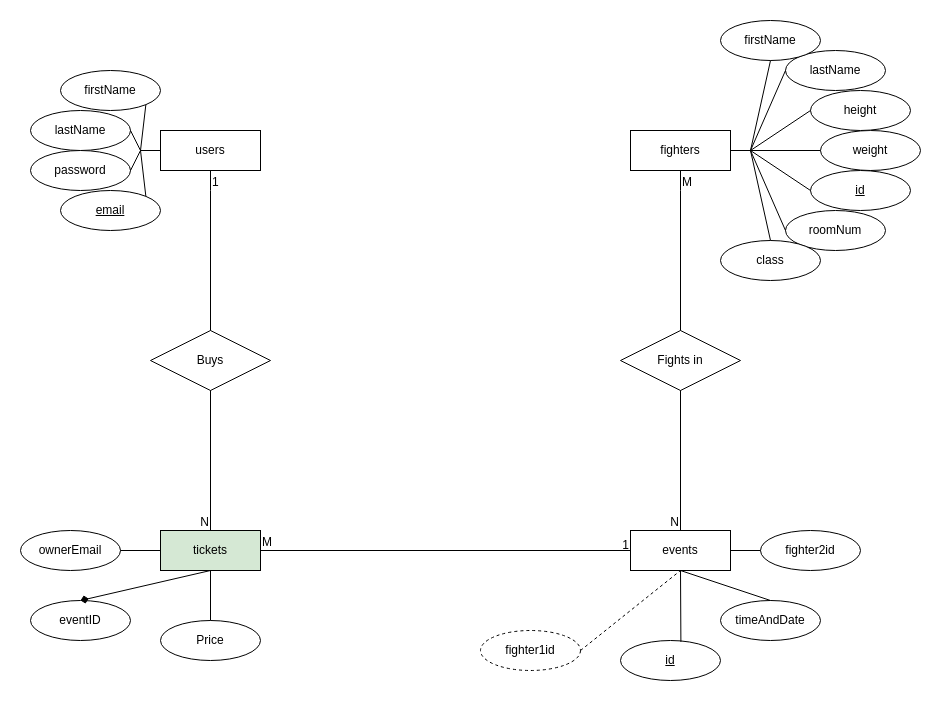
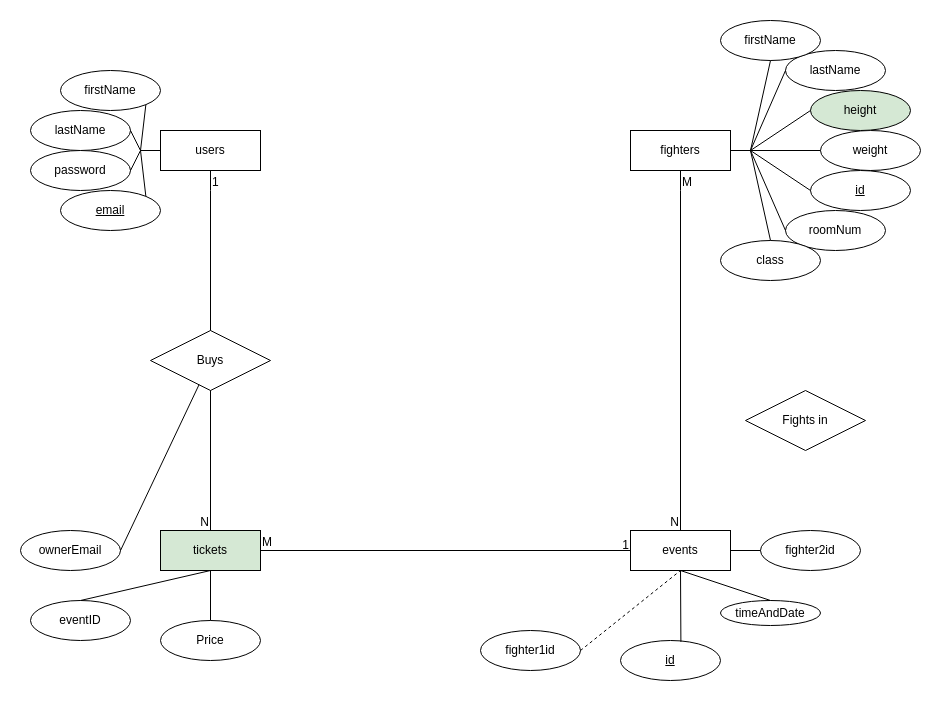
  <mxCell id="0" />
  <mxCell id="1" parent="0" />
  <mxCell id="2" value="users" style="whiteSpace=wrap;html=1;align=center;" parent="1" vertex="1"><mxGeometry x="160" y="130" width="100" height="40" as="geometry" /></mxCell>
  <mxCell id="3" value="firstName" style="ellipse;whiteSpace=wrap;html=1;align=center;" parent="1" vertex="1"><mxGeometry x="60" y="70" width="100" height="40" as="geometry" /></mxCell>
  <mxCell id="4" value="password" style="ellipse;whiteSpace=wrap;html=1;align=center;" parent="1" vertex="1"><mxGeometry x="30" y="150" width="100" height="40" as="geometry" /></mxCell>
  <mxCell id="5" value="lastName" style="ellipse;whiteSpace=wrap;html=1;align=center;" parent="1" vertex="1"><mxGeometry x="30" y="110" width="100" height="40" as="geometry" /></mxCell>
  <mxCell id="6" value="email" style="ellipse;whiteSpace=wrap;html=1;align=center;fontStyle=4;" parent="1" vertex="1"><mxGeometry x="60" y="190" width="100" height="40" as="geometry" /></mxCell>
  <mxCell id="7" value="" style="endArrow=none;html=1;rounded=0;exitX=0;exitY=0.5;exitDx=0;exitDy=0;" parent="1" source="2" edge="1"><mxGeometry width="50" height="50" relative="1" as="geometry"><mxPoint x="630" y="230" as="sourcePoint" /><mxPoint x="140" y="150" as="targetPoint" /></mxGeometry></mxCell>
  <mxCell id="8" value="" style="endArrow=none;html=1;rounded=0;exitX=1;exitY=0.5;exitDx=0;exitDy=0;" parent="1" source="5" edge="1"><mxGeometry width="50" height="50" relative="1" as="geometry"><mxPoint x="630" y="230" as="sourcePoint" /><mxPoint x="140" y="150" as="targetPoint" /></mxGeometry></mxCell>
  <mxCell id="9" value="" style="endArrow=none;html=1;rounded=0;entryX=1;entryY=1;entryDx=0;entryDy=0;" parent="1" target="3" edge="1"><mxGeometry width="50" height="50" relative="1" as="geometry"><mxPoint x="140" y="150" as="sourcePoint" /><mxPoint x="680" y="180" as="targetPoint" /><Array as="points" /></mxGeometry></mxCell>
  <mxCell id="10" value="" style="endArrow=none;html=1;rounded=0;entryX=1;entryY=0.5;entryDx=0;entryDy=0;" parent="1" target="4" edge="1"><mxGeometry width="50" height="50" relative="1" as="geometry"><mxPoint x="140" y="150" as="sourcePoint" /><mxPoint x="680" y="180" as="targetPoint" /></mxGeometry></mxCell>
  <mxCell id="11" value="" style="endArrow=none;html=1;rounded=0;entryX=1;entryY=0;entryDx=0;entryDy=0;" parent="1" target="6" edge="1"><mxGeometry width="50" height="50" relative="1" as="geometry"><mxPoint x="140" y="150" as="sourcePoint" /><mxPoint x="150" y="190" as="targetPoint" /></mxGeometry></mxCell>
  <mxCell id="12" value="fighters" style="whiteSpace=wrap;html=1;align=center;" parent="1" vertex="1"><mxGeometry x="630" y="130" width="100" height="40" as="geometry" /></mxCell>
  <mxCell id="13" value="weight" style="ellipse;whiteSpace=wrap;html=1;align=center;" parent="1" vertex="1"><mxGeometry x="820" y="130" width="100" height="40" as="geometry" /></mxCell>
- <mxCell id="14" value="height" style="ellipse;whiteSpace=wrap;html=1;align=center;" parent="1" vertex="1"><mxGeometry x="810" y="90" width="100" height="40" as="geometry" /></mxCell>
+ <mxCell id="14" value="height" style="ellipse;whiteSpace=wrap;html=1;align=center;fillColor=#d5e8d4;" parent="1" vertex="1"><mxGeometry x="810" y="90" width="100" height="40" as="geometry" /></mxCell>
  <mxCell id="15" value="lastName" style="ellipse;whiteSpace=wrap;html=1;align=center;" parent="1" vertex="1"><mxGeometry x="785" y="50" width="100" height="40" as="geometry" /></mxCell>
  <mxCell id="16" value="firstName" style="ellipse;whiteSpace=wrap;html=1;align=center;" parent="1" vertex="1"><mxGeometry x="720" y="20" width="100" height="40" as="geometry" /></mxCell>
  <mxCell id="17" value="" style="endArrow=none;html=1;rounded=0;exitX=1;exitY=0.5;exitDx=0;exitDy=0;" parent="1" source="12" edge="1"><mxGeometry width="50" height="50" relative="1" as="geometry"><mxPoint x="290" y="150" as="sourcePoint" /><mxPoint x="750" y="150" as="targetPoint" /></mxGeometry></mxCell>
  <mxCell id="18" value="" style="endArrow=none;html=1;rounded=0;entryX=0;entryY=0.5;entryDx=0;entryDy=0;" parent="1" target="14" edge="1"><mxGeometry width="50" height="50" relative="1" as="geometry"><mxPoint x="750" y="150" as="sourcePoint" /><mxPoint x="810" y="180" as="targetPoint" /></mxGeometry></mxCell>
  <mxCell id="19" value="" style="endArrow=none;html=1;rounded=0;exitX=0;exitY=0.5;exitDx=0;exitDy=0;" parent="1" source="13" edge="1"><mxGeometry width="50" height="50" relative="1" as="geometry"><mxPoint x="760" y="230" as="sourcePoint" /><mxPoint x="750" y="150" as="targetPoint" /></mxGeometry></mxCell>
  <mxCell id="20" value="" style="endArrow=none;html=1;rounded=0;entryX=0.5;entryY=1;entryDx=0;entryDy=0;" parent="1" target="16" edge="1"><mxGeometry width="50" height="50" relative="1" as="geometry"><mxPoint x="750" y="150" as="sourcePoint" /><mxPoint x="810" y="180" as="targetPoint" /></mxGeometry></mxCell>
  <mxCell id="21" value="" style="endArrow=none;html=1;rounded=0;entryX=0;entryY=0.5;entryDx=0;entryDy=0;" parent="1" target="15" edge="1"><mxGeometry width="50" height="50" relative="1" as="geometry"><mxPoint x="750" y="150" as="sourcePoint" /><mxPoint x="810" y="180" as="targetPoint" /></mxGeometry></mxCell>
  <mxCell id="22" value="id" style="ellipse;whiteSpace=wrap;html=1;align=center;fontStyle=4;" parent="1" vertex="1"><mxGeometry x="810" y="170" width="100" height="40" as="geometry" /></mxCell>
  <mxCell id="23" value="roomNum" style="ellipse;whiteSpace=wrap;html=1;align=center;" parent="1" vertex="1"><mxGeometry x="785" y="210" width="100" height="40" as="geometry" /></mxCell>
  <mxCell id="24" value="" style="endArrow=none;html=1;rounded=0;exitX=0;exitY=0.5;exitDx=0;exitDy=0;" parent="1" source="22" edge="1"><mxGeometry width="50" height="50" relative="1" as="geometry"><mxPoint x="760" y="230" as="sourcePoint" /><mxPoint x="750" y="150" as="targetPoint" /></mxGeometry></mxCell>
  <mxCell id="25" value="" style="endArrow=none;html=1;rounded=0;exitX=0;exitY=0.5;exitDx=0;exitDy=0;" parent="1" source="23" edge="1"><mxGeometry width="50" height="50" relative="1" as="geometry"><mxPoint x="760" y="230" as="sourcePoint" /><mxPoint x="750" y="150" as="targetPoint" /></mxGeometry></mxCell>
  <mxCell id="26" value="class" style="ellipse;whiteSpace=wrap;html=1;align=center;" parent="1" vertex="1"><mxGeometry x="720" y="240" width="100" height="40" as="geometry" /></mxCell>
  <mxCell id="27" value="" style="endArrow=none;html=1;rounded=0;exitX=0.5;exitY=0;exitDx=0;exitDy=0;" parent="1" source="26" edge="1"><mxGeometry width="50" height="50" relative="1" as="geometry"><mxPoint x="760" y="230" as="sourcePoint" /><mxPoint x="750" y="150" as="targetPoint" /></mxGeometry></mxCell>
  <mxCell id="28" value="" style="endArrow=none;html=1;rounded=0;entryX=0.5;entryY=0;entryDx=0;entryDy=0;" parent="1" edge="1"><mxGeometry relative="1" as="geometry"><mxPoint x="680" y="190" as="sourcePoint" /><mxPoint x="680" y="530" as="targetPoint" /></mxGeometry></mxCell>
  <mxCell id="29" value="M" style="resizable=0;html=1;whiteSpace=wrap;align=left;verticalAlign=bottom;" parent="28" connectable="0" vertex="1"><mxGeometry x="-1" relative="1" as="geometry" /></mxCell>
  <mxCell id="30" value="N" style="resizable=0;html=1;whiteSpace=wrap;align=right;verticalAlign=bottom;" parent="28" connectable="0" vertex="1"><mxGeometry x="1" relative="1" as="geometry" /></mxCell>
- <mxCell id="31" value="Fights in" style="shape=rhombus;perimeter=rhombusPerimeter;whiteSpace=wrap;html=1;align=center;" parent="1" vertex="1"><mxGeometry x="620" y="330" width="120" height="60" as="geometry" /></mxCell>
+ <mxCell id="31" value="Fights in" style="shape=rhombus;perimeter=rhombusPerimeter;whiteSpace=wrap;html=1;align=center;" parent="1" vertex="1"><mxGeometry x="745" y="390" width="120" height="60" as="geometry" /></mxCell>
  <mxCell id="32" value="" style="endArrow=none;html=1;rounded=0;exitX=0.5;exitY=1;exitDx=0;exitDy=0;" parent="1" source="12" edge="1"><mxGeometry relative="1" as="geometry"><mxPoint x="700" y="170" as="sourcePoint" /><mxPoint x="680" y="190" as="targetPoint" /></mxGeometry></mxCell>
  <mxCell id="33" value="fighter2id" style="ellipse;whiteSpace=wrap;html=1;align=center;" parent="1" vertex="1"><mxGeometry x="760" y="530" width="100" height="40" as="geometry" /></mxCell>
- <mxCell id="34" value="fighter1id" style="ellipse;whiteSpace=wrap;html=1;align=center;dashed=1;" parent="1" vertex="1"><mxGeometry x="480" y="630" width="100" height="40" as="geometry" /></mxCell>
+ <mxCell id="34" value="fighter1id" style="ellipse;whiteSpace=wrap;html=1;align=center;" parent="1" vertex="1"><mxGeometry x="480" y="630" width="100" height="40" as="geometry" /></mxCell>
  <mxCell id="35" value="" style="endArrow=none;html=1;rounded=0;exitX=1;exitY=0.5;exitDx=0;exitDy=0;entryX=0.5;entryY=1;entryDx=0;entryDy=0;dashed=1;" parent="1" source="34" target="41" edge="1"><mxGeometry width="50" height="50" relative="1" as="geometry"><mxPoint x="760" y="590" as="sourcePoint" /><mxPoint x="630" y="550" as="targetPoint" /></mxGeometry></mxCell>
  <mxCell id="36" value="" style="endArrow=none;html=1;rounded=0;exitX=1;exitY=0.5;exitDx=0;exitDy=0;entryX=0;entryY=0.5;entryDx=0;entryDy=0;" parent="1" target="33" edge="1"><mxGeometry width="50" height="50" relative="1" as="geometry"><mxPoint x="730" y="550" as="sourcePoint" /><mxPoint x="810" y="540" as="targetPoint" /></mxGeometry></mxCell>
- <mxCell id="37" value="timeAndDate" style="ellipse;whiteSpace=wrap;html=1;align=center;" parent="1" vertex="1"><mxGeometry x="720" y="600" width="100" height="40" as="geometry" /></mxCell>
+ <mxCell id="37" value="timeAndDate" style="ellipse;whiteSpace=wrap;html=1;align=center;" parent="1" vertex="1"><mxGeometry x="720" y="600" width="100" height="25" as="geometry" /></mxCell>
  <mxCell id="38" value="" style="endArrow=none;html=1;rounded=0;exitX=0.5;exitY=1;exitDx=0;exitDy=0;entryX=0.5;entryY=0;entryDx=0;entryDy=0;" parent="1" target="37" edge="1"><mxGeometry relative="1" as="geometry"><mxPoint x="680" y="570" as="sourcePoint" /><mxPoint x="860" y="570" as="targetPoint" /></mxGeometry></mxCell>
  <mxCell id="39" value="id" style="ellipse;whiteSpace=wrap;html=1;align=center;fontStyle=4;" parent="1" vertex="1"><mxGeometry x="620" y="640" width="100" height="40" as="geometry" /></mxCell>
  <mxCell id="40" value="" style="endArrow=none;html=1;rounded=0;exitX=0.5;exitY=1;exitDx=0;exitDy=0;entryX=0.604;entryY=0.035;entryDx=0;entryDy=0;entryPerimeter=0;" parent="1" target="39" edge="1"><mxGeometry relative="1" as="geometry"><mxPoint x="680" y="570" as="sourcePoint" /><mxPoint x="860" y="570" as="targetPoint" /></mxGeometry></mxCell>
  <mxCell id="41" value="events" style="whiteSpace=wrap;html=1;align=center;" parent="1" vertex="1"><mxGeometry x="630" y="530" width="100" height="40" as="geometry" /></mxCell>
  <mxCell id="42" value="tickets" style="whiteSpace=wrap;html=1;align=center;fillColor=#d5e8d4;" parent="1" vertex="1"><mxGeometry x="160" y="530" width="100" height="40" as="geometry" /></mxCell>
  <mxCell id="43" value="" style="endArrow=none;html=1;rounded=0;entryX=0.5;entryY=0;entryDx=0;entryDy=0;" parent="1" target="42" edge="1"><mxGeometry relative="1" as="geometry"><mxPoint x="210" y="190" as="sourcePoint" /><mxPoint x="690" y="390" as="targetPoint" /></mxGeometry></mxCell>
  <mxCell id="44" value="1" style="resizable=0;html=1;whiteSpace=wrap;align=left;verticalAlign=bottom;" parent="43" connectable="0" vertex="1"><mxGeometry x="-1" relative="1" as="geometry" /></mxCell>
  <mxCell id="45" value="N" style="resizable=0;html=1;whiteSpace=wrap;align=right;verticalAlign=bottom;" parent="43" connectable="0" vertex="1"><mxGeometry x="1" relative="1" as="geometry" /></mxCell>
  <mxCell id="46" value="" style="endArrow=none;html=1;rounded=0;exitX=0.5;exitY=1;exitDx=0;exitDy=0;" parent="1" source="2" edge="1"><mxGeometry relative="1" as="geometry"><mxPoint x="530" y="390" as="sourcePoint" /><mxPoint x="210" y="190" as="targetPoint" /></mxGeometry></mxCell>
  <mxCell id="47" value="Buys" style="shape=rhombus;perimeter=rhombusPerimeter;whiteSpace=wrap;html=1;align=center;" parent="1" vertex="1"><mxGeometry x="150" y="330" width="120" height="60" as="geometry" /></mxCell>
  <mxCell id="48" value="" style="endArrow=none;html=1;rounded=0;exitX=1;exitY=0.5;exitDx=0;exitDy=0;entryX=0;entryY=0.5;entryDx=0;entryDy=0;" parent="1" source="42" target="41" edge="1"><mxGeometry relative="1" as="geometry"><mxPoint x="530" y="390" as="sourcePoint" /><mxPoint x="620" y="540" as="targetPoint" /></mxGeometry></mxCell>
  <mxCell id="49" value="M" style="resizable=0;html=1;whiteSpace=wrap;align=left;verticalAlign=bottom;" parent="48" connectable="0" vertex="1"><mxGeometry x="-1" relative="1" as="geometry" /></mxCell>
  <mxCell id="50" value="" style="resizable=0;html=1;whiteSpace=wrap;align=right;verticalAlign=bottom;" parent="48" connectable="0" vertex="1"><mxGeometry x="1" relative="1" as="geometry" /></mxCell>
  <mxCell id="51" value="1" style="text;html=1;align=center;verticalAlign=middle;resizable=0;points=[];autosize=1;strokeColor=none;fillColor=none;" parent="1" vertex="1"><mxGeometry x="610" y="530" width="30" height="30" as="geometry" /></mxCell>
  <mxCell id="52" value="ownerEmail" style="ellipse;whiteSpace=wrap;html=1;align=center;" parent="1" vertex="1"><mxGeometry x="20" y="530" width="100" height="40" as="geometry" /></mxCell>
- <mxCell id="53" value="" style="endArrow=none;html=1;rounded=0;exitX=1;exitY=0.5;exitDx=0;exitDy=0;entryX=0;entryY=0.5;entryDx=0;entryDy=0;" parent="1" source="52" target="42" edge="1"><mxGeometry relative="1" as="geometry"><mxPoint x="530" y="390" as="sourcePoint" /><mxPoint x="690" y="390" as="targetPoint" /></mxGeometry></mxCell>
+ <mxCell id="53" value="" style="endArrow=none;html=1;rounded=0;exitX=1;exitY=0.5;exitDx=0;exitDy=0;" parent="1" source="52" target="47" edge="1"><mxGeometry relative="1" as="geometry"><mxPoint x="530" y="390" as="sourcePoint" /><mxPoint x="690" y="390" as="targetPoint" /></mxGeometry></mxCell>
  <mxCell id="54" value="eventID" style="ellipse;whiteSpace=wrap;html=1;align=center;" parent="1" vertex="1"><mxGeometry x="30" y="600" width="100" height="40" as="geometry" /></mxCell>
- <mxCell id="55" value="" style="endArrow=diamond;html=1;rounded=0;exitX=0.5;exitY=1;exitDx=0;exitDy=0;entryX=0.5;entryY=0;entryDx=0;entryDy=0;" parent="1" source="42" target="54" edge="1"><mxGeometry relative="1" as="geometry"><mxPoint x="530" y="390" as="sourcePoint" /><mxPoint x="210" y="600" as="targetPoint" /></mxGeometry></mxCell>
+ <mxCell id="55" value="" style="endArrow=none;html=1;rounded=0;exitX=0.5;exitY=1;exitDx=0;exitDy=0;entryX=0.5;entryY=0;entryDx=0;entryDy=0;" parent="1" source="42" target="54" edge="1"><mxGeometry relative="1" as="geometry"><mxPoint x="530" y="390" as="sourcePoint" /><mxPoint x="210" y="600" as="targetPoint" /></mxGeometry></mxCell>
  <mxCell id="56" value="Price" style="ellipse;whiteSpace=wrap;html=1;align=center;" parent="1" vertex="1"><mxGeometry x="160" y="620" width="100" height="40" as="geometry" /></mxCell>
  <mxCell id="57" value="" style="endArrow=none;html=1;rounded=0;entryX=0.5;entryY=0;entryDx=0;entryDy=0;" parent="1" target="56" edge="1"><mxGeometry relative="1" as="geometry"><mxPoint x="210" y="570" as="sourcePoint" /><mxPoint x="690" y="390" as="targetPoint" /></mxGeometry></mxCell>
